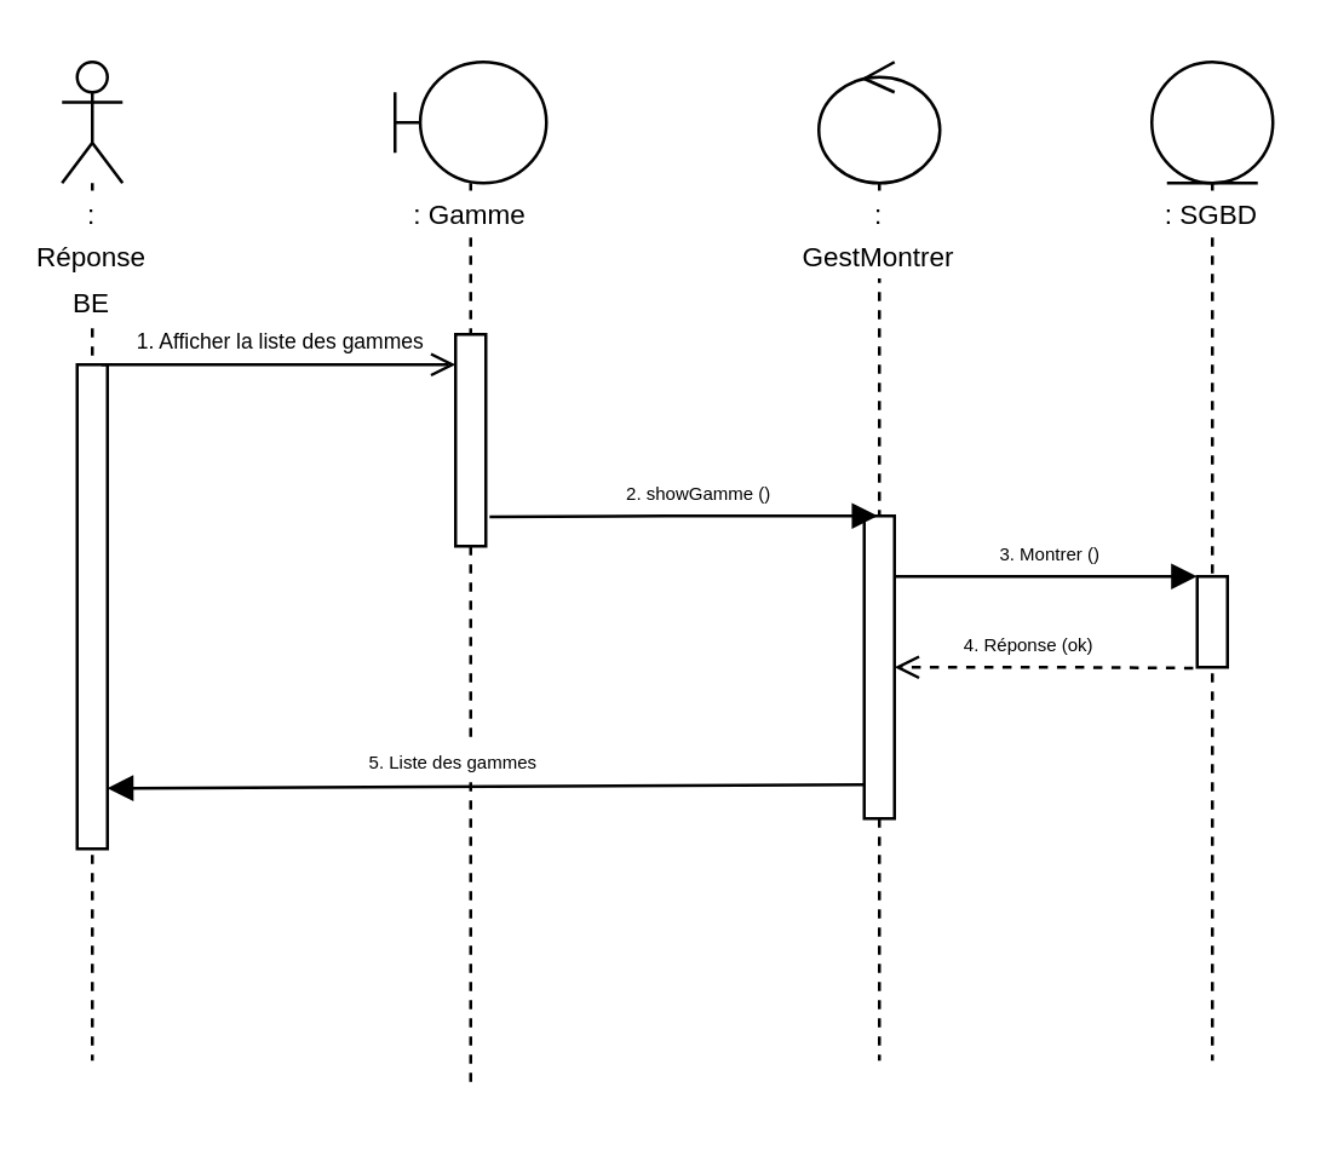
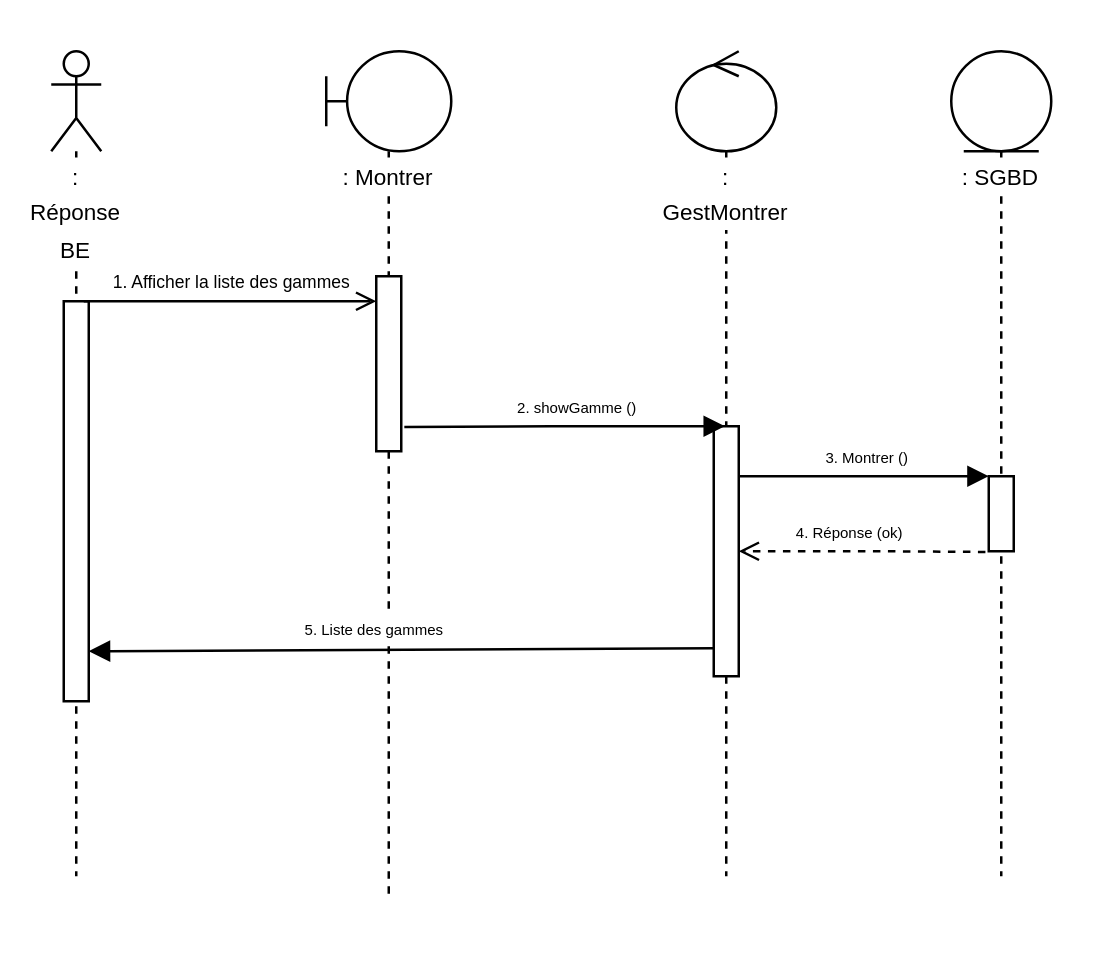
  <mxCell id="0" />
  <mxCell id="1" parent="0" />
  <mxCell id="2" value="&lt;font style=&quot;font-size: 9px&quot;&gt;: Réponse BE&lt;/font&gt;" style="shape=umlLifeline;participant=umlActor;perimeter=lifelinePerimeter;whiteSpace=wrap;html=1;container=1;collapsible=0;recursiveResize=0;verticalAlign=top;spacingTop=36;labelBackgroundColor=#ffffff;outlineConnect=0;" parent="1" vertex="1"><mxGeometry x="20" y="20" width="20" height="330" as="geometry" /></mxCell>
  <mxCell id="3" value="" style="html=1;points=[];perimeter=orthogonalPerimeter;" parent="2" vertex="1"><mxGeometry x="5" y="100" width="10" height="160" as="geometry" /></mxCell>
- <mxCell id="4" value="&lt;font style=&quot;font-size: 9px&quot;&gt;: Gamme&lt;/font&gt;" style="shape=umlLifeline;participant=umlBoundary;perimeter=lifelinePerimeter;whiteSpace=wrap;html=1;container=1;collapsible=0;recursiveResize=0;verticalAlign=top;spacingTop=36;labelBackgroundColor=#ffffff;outlineConnect=0;" parent="1" vertex="1"><mxGeometry x="130" y="20" width="50" height="340" as="geometry" /></mxCell>
+ <mxCell id="4" value="&lt;font style=&quot;font-size: 9px&quot;&gt;: Montrer&lt;/font&gt;" style="shape=umlLifeline;participant=umlBoundary;perimeter=lifelinePerimeter;whiteSpace=wrap;html=1;container=1;collapsible=0;recursiveResize=0;verticalAlign=top;spacingTop=36;labelBackgroundColor=#ffffff;outlineConnect=0;" parent="1" vertex="1"><mxGeometry x="130" y="20" width="50" height="340" as="geometry" /></mxCell>
  <mxCell id="5" value="" style="html=1;points=[];perimeter=orthogonalPerimeter;" parent="4" vertex="1"><mxGeometry x="20" y="90" width="10" height="70" as="geometry" /></mxCell>
  <mxCell id="6" value="&lt;font style=&quot;font-size: 7px&quot;&gt;1. Afficher la liste des gammes&lt;/font&gt;" style="html=1;verticalAlign=bottom;endArrow=open;exitX=0.8;exitY=0;exitDx=0;exitDy=0;exitPerimeter=0;endFill=0;" parent="1" source="3" edge="1"><mxGeometry width="80" relative="1" as="geometry"><mxPoint x="40" y="120" as="sourcePoint" /><mxPoint x="150" y="120" as="targetPoint" /></mxGeometry></mxCell>
  <mxCell id="7" value="&lt;font style=&quot;font-size: 9px&quot;&gt;: Gest&lt;/font&gt;&lt;span style=&quot;font-size: 9px&quot;&gt;Montrer&lt;/span&gt;" style="shape=umlLifeline;participant=umlControl;perimeter=lifelinePerimeter;whiteSpace=wrap;html=1;container=1;collapsible=0;recursiveResize=0;verticalAlign=top;spacingTop=36;labelBackgroundColor=#ffffff;outlineConnect=0;" parent="1" vertex="1"><mxGeometry x="270" y="20" width="40" height="330" as="geometry" /></mxCell>
  <mxCell id="8" value="" style="html=1;points=[];perimeter=orthogonalPerimeter;" parent="7" vertex="1"><mxGeometry x="15" y="150" width="10" height="100" as="geometry" /></mxCell>
  <mxCell id="9" value="&lt;font style=&quot;font-size: 6px&quot;&gt;2. showGamme&lt;/font&gt;&lt;font&gt;&lt;span style=&quot;font-size: 6px&quot;&gt;&amp;nbsp;()&amp;nbsp;&lt;/span&gt;&lt;/font&gt;" style="html=1;verticalAlign=bottom;endArrow=block;exitX=1.123;exitY=0.861;exitDx=0;exitDy=0;exitPerimeter=0;endFill=1;" parent="1" source="5" target="7" edge="1"><mxGeometry x="0.088" width="80" relative="1" as="geometry"><mxPoint x="153" y="230" as="sourcePoint" /><mxPoint x="286" y="177" as="targetPoint" /><mxPoint as="offset" /><Array as="points"><mxPoint x="230" y="170" /></Array></mxGeometry></mxCell>
  <mxCell id="10" value="&lt;font style=&quot;font-size: 9px&quot;&gt;: SGBD&lt;/font&gt;" style="shape=umlLifeline;participant=umlEntity;perimeter=lifelinePerimeter;whiteSpace=wrap;html=1;container=1;collapsible=0;recursiveResize=0;verticalAlign=top;spacingTop=36;labelBackgroundColor=#ffffff;outlineConnect=0;" parent="1" vertex="1"><mxGeometry x="380" y="20" width="40" height="330" as="geometry" /></mxCell>
  <mxCell id="11" value="" style="html=1;points=[];perimeter=orthogonalPerimeter;" parent="10" vertex="1"><mxGeometry x="15" y="170" width="10" height="30" as="geometry" /></mxCell>
  <mxCell id="12" value="&lt;span style=&quot;font-size: 6px&quot;&gt;3. Montrer ()&amp;nbsp;&lt;/span&gt;" style="html=1;verticalAlign=bottom;endArrow=block;endFill=1;" parent="1" edge="1"><mxGeometry x="0.048" width="80" relative="1" as="geometry"><mxPoint x="295" y="190" as="sourcePoint" /><mxPoint x="395" y="190" as="targetPoint" /><mxPoint as="offset" /><Array as="points"><mxPoint x="350" y="190" /></Array></mxGeometry></mxCell>
  <mxCell id="13" value="&lt;font style=&quot;font-size: 6px&quot;&gt;4. Réponse (ok)&amp;nbsp;&lt;/font&gt;" style="html=1;verticalAlign=bottom;endArrow=open;exitX=-0.133;exitY=1.009;exitDx=0;exitDy=0;exitPerimeter=0;endFill=0;dashed=1;" parent="1" source="11" target="8" edge="1"><mxGeometry x="0.088" width="80" relative="1" as="geometry"><mxPoint x="169" y="180.3" as="sourcePoint" /><mxPoint x="299.5" y="180.3" as="targetPoint" /><mxPoint as="offset" /><Array as="points"><mxPoint x="350" y="220" /></Array></mxGeometry></mxCell>
  <mxCell id="14" value="&lt;font style=&quot;font-size: 6px&quot;&gt;5. Liste des gammes&lt;/font&gt;" style="html=1;verticalAlign=bottom;endArrow=block;endFill=1;exitX=-0.028;exitY=0.888;exitDx=0;exitDy=0;exitPerimeter=0;" parent="1" source="8" edge="1"><mxGeometry x="0.088" width="80" relative="1" as="geometry"><mxPoint x="280" y="250" as="sourcePoint" /><mxPoint x="35" y="260" as="targetPoint" /><mxPoint as="offset" /></mxGeometry></mxCell>
